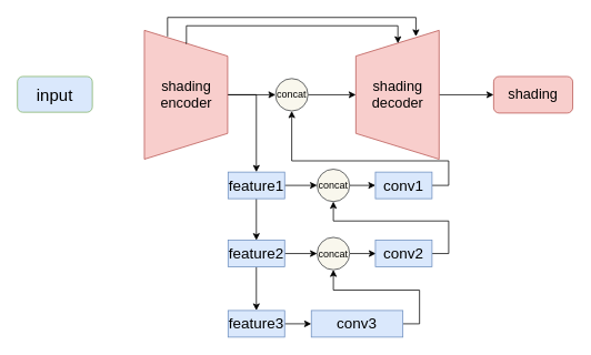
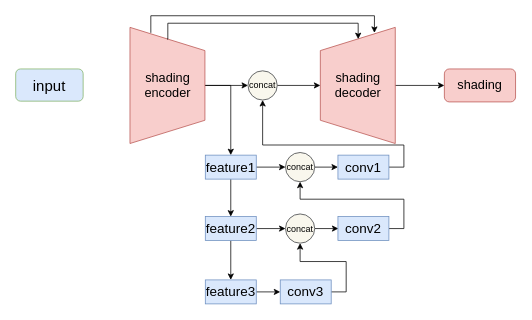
  <mxCell id="0" />
  <mxCell id="1" parent="0" />
  <mxCell id="2" style="edgeStyle=orthogonalEdgeStyle;rounded=0;orthogonalLoop=1;jettySize=auto;html=1;exitX=0.5;exitY=0;exitDx=0;exitDy=0;entryX=0;entryY=0.5;entryDx=0;entryDy=0;" edge="1" parent="1" source="4" target="13"><mxGeometry relative="1" as="geometry" /></mxCell>
  <mxCell id="3" style="edgeStyle=orthogonalEdgeStyle;rounded=0;orthogonalLoop=1;jettySize=auto;html=1;exitX=0.5;exitY=0;exitDx=0;exitDy=0;entryX=0.5;entryY=0;entryDx=0;entryDy=0;" edge="1" parent="1" source="4" target="11"><mxGeometry relative="1" as="geometry" /></mxCell>
  <mxCell id="4" value="&lt;font style=&quot;font-size: 17px&quot;&gt;shading&lt;br&gt;encoder&lt;/font&gt;" style="shape=trapezoid;perimeter=trapezoidPerimeter;whiteSpace=wrap;html=1;rotation=0;direction=south;fillColor=#f8cecc;strokeColor=#b85450;" vertex="1" parent="1"><mxGeometry x="172.5" y="36" width="100" height="155" as="geometry" /></mxCell>
  <mxCell id="5" style="edgeStyle=orthogonalEdgeStyle;rounded=0;orthogonalLoop=1;jettySize=auto;html=1;exitX=0.5;exitY=1;exitDx=0;exitDy=0;entryX=0;entryY=0.5;entryDx=0;entryDy=0;" edge="1" parent="1" source="6" target="8"><mxGeometry relative="1" as="geometry" /></mxCell>
  <mxCell id="6" value="&lt;font style=&quot;font-size: 17px&quot;&gt;shading&lt;br&gt;decoder&lt;/font&gt;" style="shape=trapezoid;perimeter=trapezoidPerimeter;whiteSpace=wrap;html=1;rotation=0;direction=north;fillColor=#f8cecc;strokeColor=#b85450;" vertex="1" parent="1"><mxGeometry x="426.5" y="36" width="100" height="155" as="geometry" /></mxCell>
  <mxCell id="7" value="&lt;font style=&quot;font-size: 20px&quot;&gt;input&lt;/font&gt;" style="rounded=1;whiteSpace=wrap;html=1;fillColor=#dae8fc;strokeColor=#82b366;" vertex="1" parent="1"><mxGeometry x="20" y="91.5" width="90" height="43" as="geometry" /></mxCell>
  <mxCell id="8" value="&lt;font style=&quot;font-size: 17px&quot;&gt;shading&lt;/font&gt;" style="rounded=1;whiteSpace=wrap;html=1;fillColor=#f8cecc;strokeColor=#b85450;" vertex="1" parent="1"><mxGeometry x="592" y="91.5" width="95" height="44" as="geometry" /></mxCell>
  <mxCell id="9" style="edgeStyle=orthogonalEdgeStyle;rounded=0;orthogonalLoop=1;jettySize=auto;html=1;exitX=0.5;exitY=1;exitDx=0;exitDy=0;entryX=0.5;entryY=0;entryDx=0;entryDy=0;" edge="1" parent="1" source="11" target="18"><mxGeometry relative="1" as="geometry" /></mxCell>
  <mxCell id="10" style="edgeStyle=orthogonalEdgeStyle;rounded=0;orthogonalLoop=1;jettySize=auto;html=1;exitX=1;exitY=0.5;exitDx=0;exitDy=0;entryX=0;entryY=0.5;entryDx=0;entryDy=0;" edge="1" parent="1" source="11" target="22"><mxGeometry relative="1" as="geometry" /></mxCell>
  <mxCell id="11" value="&lt;span style=&quot;font-size: 18px&quot;&gt;feature1&lt;/span&gt;" style="rounded=0;whiteSpace=wrap;html=1;fillColor=#dae8fc;strokeColor=#6c8ebf;" vertex="1" parent="1"><mxGeometry x="273" y="206.5" width="68" height="32" as="geometry" /></mxCell>
  <mxCell id="12" style="edgeStyle=orthogonalEdgeStyle;rounded=0;orthogonalLoop=1;jettySize=auto;html=1;exitX=1;exitY=0.5;exitDx=0;exitDy=0;entryX=0.5;entryY=0;entryDx=0;entryDy=0;" edge="1" parent="1" source="13" target="6"><mxGeometry relative="1" as="geometry" /></mxCell>
  <mxCell id="13" value="&lt;font color=&quot;#000000&quot; style=&quot;font-size: 12px&quot;&gt;concat&lt;/font&gt;" style="ellipse;whiteSpace=wrap;html=1;aspect=fixed;fillColor=#f9f7ed;strokeColor=#36393d;" vertex="1" parent="1"><mxGeometry x="330" y="94" width="39" height="39" as="geometry" /></mxCell>
  <mxCell id="14" style="edgeStyle=orthogonalEdgeStyle;rounded=0;orthogonalLoop=1;jettySize=auto;html=1;exitX=0;exitY=0.5;exitDx=0;exitDy=0;entryX=1;entryY=0.5;entryDx=0;entryDy=0;strokeColor=#000000;fontColor=#FF3399;" edge="1" parent="1"><mxGeometry relative="1" as="geometry"><Array as="points"><mxPoint x="223" y="30.5" /><mxPoint x="477" y="30.5" /></Array><mxPoint x="222" y="51.667" as="sourcePoint" /><mxPoint x="477" y="51.667" as="targetPoint" /></mxGeometry></mxCell>
  <mxCell id="15" style="edgeStyle=orthogonalEdgeStyle;rounded=0;orthogonalLoop=1;jettySize=auto;html=1;exitX=0;exitY=0.75;exitDx=0;exitDy=0;entryX=1;entryY=0.75;entryDx=0;entryDy=0;strokeColor=#000000;fontColor=#FF3399;" edge="1" parent="1"><mxGeometry relative="1" as="geometry"><Array as="points"><mxPoint x="201" y="20.5" /><mxPoint x="499" y="20.5" /></Array><mxPoint x="200.333" y="43.333" as="sourcePoint" /><mxPoint x="498.667" y="43.333" as="targetPoint" /></mxGeometry></mxCell>
  <mxCell id="16" style="edgeStyle=orthogonalEdgeStyle;rounded=0;orthogonalLoop=1;jettySize=auto;html=1;exitX=0.5;exitY=1;exitDx=0;exitDy=0;entryX=0.5;entryY=0;entryDx=0;entryDy=0;" edge="1" parent="1" source="18" target="20"><mxGeometry relative="1" as="geometry" /></mxCell>
  <mxCell id="17" style="edgeStyle=orthogonalEdgeStyle;rounded=0;orthogonalLoop=1;jettySize=auto;html=1;exitX=1;exitY=0.5;exitDx=0;exitDy=0;entryX=0;entryY=0.5;entryDx=0;entryDy=0;" edge="1" parent="1" source="18" target="24"><mxGeometry relative="1" as="geometry" /></mxCell>
  <mxCell id="18" value="&lt;span style=&quot;font-size: 18px&quot;&gt;feature2&lt;/span&gt;" style="rounded=0;whiteSpace=wrap;html=1;fillColor=#dae8fc;strokeColor=#6c8ebf;" vertex="1" parent="1"><mxGeometry x="273" y="288.5" width="68" height="32" as="geometry" /></mxCell>
  <mxCell id="19" style="edgeStyle=orthogonalEdgeStyle;rounded=0;orthogonalLoop=1;jettySize=auto;html=1;exitX=1;exitY=0.5;exitDx=0;exitDy=0;entryX=0;entryY=0.5;entryDx=0;entryDy=0;" edge="1" parent="1" source="20" target="30"><mxGeometry relative="1" as="geometry" /></mxCell>
  <mxCell id="20" value="&lt;span style=&quot;font-size: 18px&quot;&gt;feature3&lt;/span&gt;" style="rounded=0;whiteSpace=wrap;html=1;fillColor=#dae8fc;strokeColor=#6c8ebf;" vertex="1" parent="1"><mxGeometry x="273" y="373" width="68" height="32" as="geometry" /></mxCell>
  <mxCell id="21" style="edgeStyle=orthogonalEdgeStyle;rounded=0;orthogonalLoop=1;jettySize=auto;html=1;exitX=1;exitY=0.5;exitDx=0;exitDy=0;entryX=0;entryY=0.5;entryDx=0;entryDy=0;" edge="1" parent="1" source="22" target="26"><mxGeometry relative="1" as="geometry" /></mxCell>
  <mxCell id="22" value="&lt;font color=&quot;#000000&quot; style=&quot;font-size: 12px&quot;&gt;concat&lt;/font&gt;" style="ellipse;whiteSpace=wrap;html=1;aspect=fixed;fillColor=#f9f7ed;strokeColor=#36393d;" vertex="1" parent="1"><mxGeometry x="380" y="203" width="39" height="39" as="geometry" /></mxCell>
  <mxCell id="23" style="edgeStyle=orthogonalEdgeStyle;rounded=0;orthogonalLoop=1;jettySize=auto;html=1;exitX=1;exitY=0.5;exitDx=0;exitDy=0;" edge="1" parent="1" source="24"><mxGeometry relative="1" as="geometry"><mxPoint x="450.588" y="304.882" as="targetPoint" /></mxGeometry></mxCell>
  <mxCell id="24" value="&lt;font color=&quot;#000000&quot; style=&quot;font-size: 12px&quot;&gt;concat&lt;/font&gt;" style="ellipse;whiteSpace=wrap;html=1;aspect=fixed;fillColor=#f9f7ed;strokeColor=#36393d;" vertex="1" parent="1"><mxGeometry x="380" y="285" width="39" height="39" as="geometry" /></mxCell>
  <mxCell id="25" style="edgeStyle=orthogonalEdgeStyle;rounded=0;orthogonalLoop=1;jettySize=auto;html=1;exitX=1;exitY=0.5;exitDx=0;exitDy=0;entryX=0.5;entryY=1;entryDx=0;entryDy=0;" edge="1" parent="1" source="26" target="13"><mxGeometry relative="1" as="geometry"><Array as="points"><mxPoint x="538" y="223" /><mxPoint x="538" y="193" /><mxPoint x="349" y="193" /></Array></mxGeometry></mxCell>
  <mxCell id="26" value="&lt;span style=&quot;font-size: 18px&quot;&gt;conv1&lt;/span&gt;" style="rounded=0;whiteSpace=wrap;html=1;fillColor=#dae8fc;strokeColor=#6c8ebf;" vertex="1" parent="1"><mxGeometry x="450" y="206.5" width="68" height="32" as="geometry" /></mxCell>
  <mxCell id="27" style="edgeStyle=orthogonalEdgeStyle;rounded=0;orthogonalLoop=1;jettySize=auto;html=1;exitX=1;exitY=0.5;exitDx=0;exitDy=0;entryX=0.5;entryY=1;entryDx=0;entryDy=0;" edge="1" parent="1" source="28" target="22"><mxGeometry relative="1" as="geometry" /></mxCell>
  <mxCell id="28" value="&lt;span style=&quot;font-size: 18px&quot;&gt;conv2&lt;/span&gt;" style="rounded=0;whiteSpace=wrap;html=1;fillColor=#dae8fc;strokeColor=#6c8ebf;" vertex="1" parent="1"><mxGeometry x="450" y="288.5" width="68" height="32" as="geometry" /></mxCell>
  <mxCell id="29" style="edgeStyle=orthogonalEdgeStyle;rounded=0;orthogonalLoop=1;jettySize=auto;html=1;exitX=1;exitY=0.5;exitDx=0;exitDy=0;entryX=0.5;entryY=1;entryDx=0;entryDy=0;" edge="1" parent="1" source="30" target="24"><mxGeometry relative="1" as="geometry" /></mxCell>
- <mxCell id="30" value="&lt;span style=&quot;font-size: 18px&quot;&gt;conv3&lt;/span&gt;" style="rounded=0;whiteSpace=wrap;html=1;fillColor=#dae8fc;strokeColor=#6c8ebf;" vertex="1" parent="1"><mxGeometry x="373" y="373" width="110" height="32" as="geometry" /></mxCell>
+ <mxCell id="30" value="&lt;span style=&quot;font-size: 18px&quot;&gt;conv3&lt;/span&gt;" style="rounded=0;whiteSpace=wrap;html=1;fillColor=#dae8fc;strokeColor=#6c8ebf;" vertex="1" parent="1"><mxGeometry x="373" y="373" width="68" height="32" as="geometry" /></mxCell>
